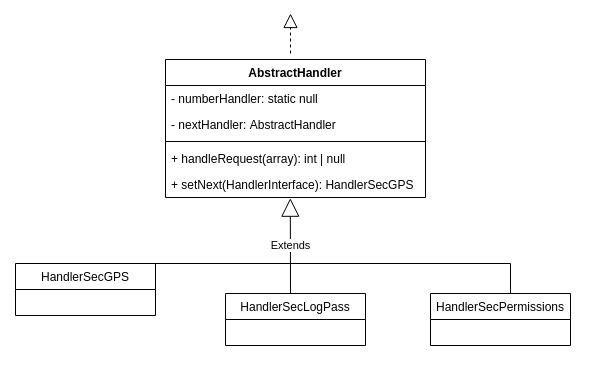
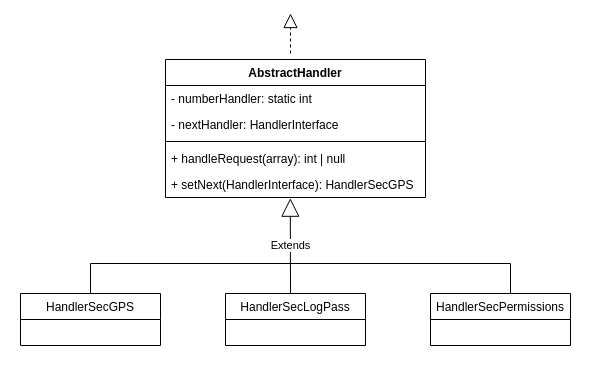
  <mxCell id="0" />
  <mxCell id="1" parent="0" />
  <mxCell id="2" value="AbstractHandler" style="swimlane;fontStyle=1;align=center;verticalAlign=top;childLayout=stackLayout;horizontal=1;startSize=26;horizontalStack=0;resizeParent=1;resizeParentMax=0;resizeLast=0;collapsible=1;marginBottom=0;" parent="1" vertex="1"><mxGeometry x="165" y="20" width="260" height="138" as="geometry" /></mxCell>
- <mxCell id="3" value="- numberHandler: static null" style="text;strokeColor=none;fillColor=none;align=left;verticalAlign=top;spacingLeft=4;spacingRight=4;overflow=hidden;rotatable=0;points=[[0,0.5],[1,0.5]];portConstraint=eastwest;" parent="2" vertex="1"><mxGeometry y="26" width="260" height="26" as="geometry" /></mxCell>
- <mxCell id="4" value="- nextHandler: AbstractHandler" style="text;strokeColor=none;fillColor=none;align=left;verticalAlign=top;spacingLeft=4;spacingRight=4;overflow=hidden;rotatable=0;points=[[0,0.5],[1,0.5]];portConstraint=eastwest;" parent="2" vertex="1"><mxGeometry y="52" width="260" height="26" as="geometry" /></mxCell>
+ <mxCell id="3" value="- numberHandler: static int" style="text;strokeColor=none;fillColor=none;align=left;verticalAlign=top;spacingLeft=4;spacingRight=4;overflow=hidden;rotatable=0;points=[[0,0.5],[1,0.5]];portConstraint=eastwest;" parent="2" vertex="1"><mxGeometry y="26" width="260" height="26" as="geometry" /></mxCell>
+ <mxCell id="4" value="- nextHandler: HandlerInterface" style="text;strokeColor=none;fillColor=none;align=left;verticalAlign=top;spacingLeft=4;spacingRight=4;overflow=hidden;rotatable=0;points=[[0,0.5],[1,0.5]];portConstraint=eastwest;" parent="2" vertex="1"><mxGeometry y="52" width="260" height="26" as="geometry" /></mxCell>
  <mxCell id="5" value="" style="line;strokeWidth=1;fillColor=none;align=left;verticalAlign=middle;spacingTop=-1;spacingLeft=3;spacingRight=3;rotatable=0;labelPosition=right;points=[];portConstraint=eastwest;" parent="2" vertex="1"><mxGeometry y="78" width="260" height="8" as="geometry" /></mxCell>
  <mxCell id="6" value="+ handleRequest(array): int | null" style="text;strokeColor=none;fillColor=none;align=left;verticalAlign=top;spacingLeft=4;spacingRight=4;overflow=hidden;rotatable=0;points=[[0,0.5],[1,0.5]];portConstraint=eastwest;" parent="2" vertex="1"><mxGeometry y="86" width="260" height="26" as="geometry" /></mxCell>
  <mxCell id="7" value="+ setNext(HandlerInterface): HandlerSecGPS" style="text;strokeColor=none;fillColor=none;align=left;verticalAlign=top;spacingLeft=4;spacingRight=4;overflow=hidden;rotatable=0;points=[[0,0.5],[1,0.5]];portConstraint=eastwest;" vertex="1" parent="2"><mxGeometry y="112" width="260" height="26" as="geometry" /></mxCell>
  <mxCell id="8" value="" style="endArrow=block;dashed=1;endFill=0;endSize=12;html=1;" edge="1" parent="2"><mxGeometry width="160" relative="1" as="geometry"><mxPoint x="125" y="-6" as="sourcePoint" /><mxPoint x="125" y="-46" as="targetPoint" /></mxGeometry></mxCell>
- <mxCell id="9" value="HandlerSecGPS" style="swimlane;fontStyle=0;childLayout=stackLayout;horizontal=1;startSize=26;fillColor=none;horizontalStack=0;resizeParent=1;resizeParentMax=0;resizeLast=0;collapsible=1;marginBottom=0;" vertex="1" parent="1"><mxGeometry x="15" y="224" width="140" height="52" as="geometry" /></mxCell>
+ <mxCell id="9" value="HandlerSecGPS" style="swimlane;fontStyle=0;childLayout=stackLayout;horizontal=1;startSize=26;fillColor=none;horizontalStack=0;resizeParent=1;resizeParentMax=0;resizeLast=0;collapsible=1;marginBottom=0;" vertex="1" parent="1"><mxGeometry x="20" y="254" width="140" height="52" as="geometry" /></mxCell>
  <mxCell id="10" value="HandlerSecLogPass" style="swimlane;fontStyle=0;childLayout=stackLayout;horizontal=1;startSize=26;fillColor=none;horizontalStack=0;resizeParent=1;resizeParentMax=0;resizeLast=0;collapsible=1;marginBottom=0;" vertex="1" parent="1"><mxGeometry x="225" y="254" width="140" height="52" as="geometry" /></mxCell>
  <mxCell id="11" value="Extends" style="endArrow=block;endSize=16;endFill=0;html=1;entryX=0.48;entryY=1.027;entryDx=0;entryDy=0;entryPerimeter=0;" edge="1" parent="10" target="7"><mxGeometry width="160" relative="1" as="geometry"><mxPoint x="65" as="sourcePoint" /><mxPoint x="225" as="targetPoint" /></mxGeometry></mxCell>
  <mxCell id="12" value="HandlerSecPermissions" style="swimlane;fontStyle=0;childLayout=stackLayout;horizontal=1;startSize=26;fillColor=none;horizontalStack=0;resizeParent=1;resizeParentMax=0;resizeLast=0;collapsible=1;marginBottom=0;" vertex="1" parent="1"><mxGeometry x="430" y="254" width="140" height="52" as="geometry" /></mxCell>
  <mxCell id="13" value="" style="endArrow=none;html=1;exitX=0.5;exitY=0;exitDx=0;exitDy=0;" edge="1" parent="1" source="9"><mxGeometry width="50" height="50" relative="1" as="geometry"><mxPoint x="70" y="244" as="sourcePoint" /><mxPoint x="90" y="224" as="targetPoint" /></mxGeometry></mxCell>
  <mxCell id="14" value="" style="endArrow=none;html=1;" edge="1" parent="1"><mxGeometry width="50" height="50" relative="1" as="geometry"><mxPoint x="90" y="224" as="sourcePoint" /><mxPoint x="510" y="224" as="targetPoint" /></mxGeometry></mxCell>
  <mxCell id="15" value="" style="endArrow=none;html=1;" edge="1" parent="1"><mxGeometry width="50" height="50" relative="1" as="geometry"><mxPoint x="510" y="254" as="sourcePoint" /><mxPoint x="510" y="224" as="targetPoint" /></mxGeometry></mxCell>
